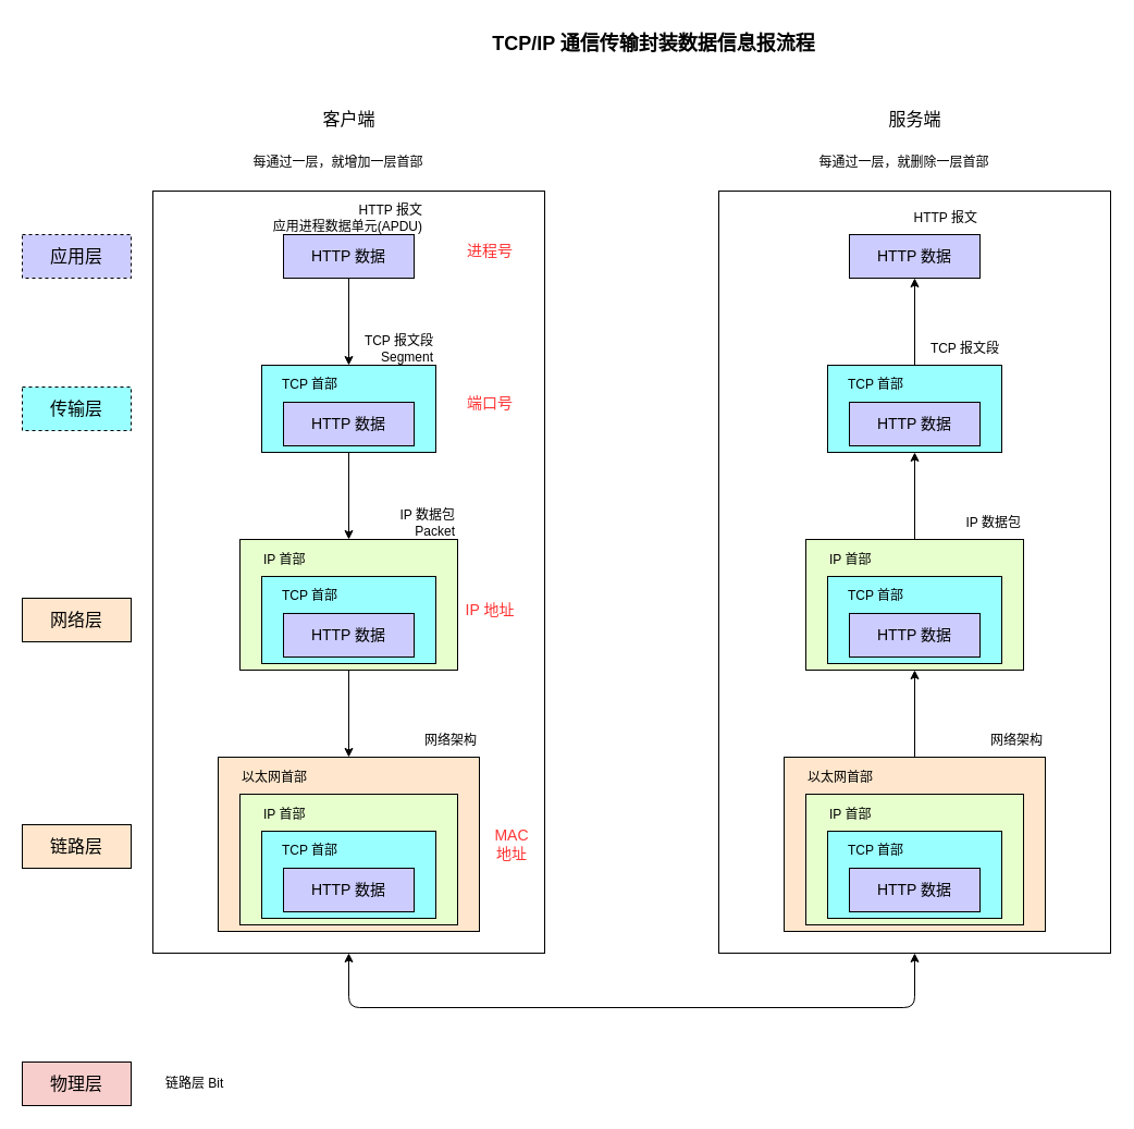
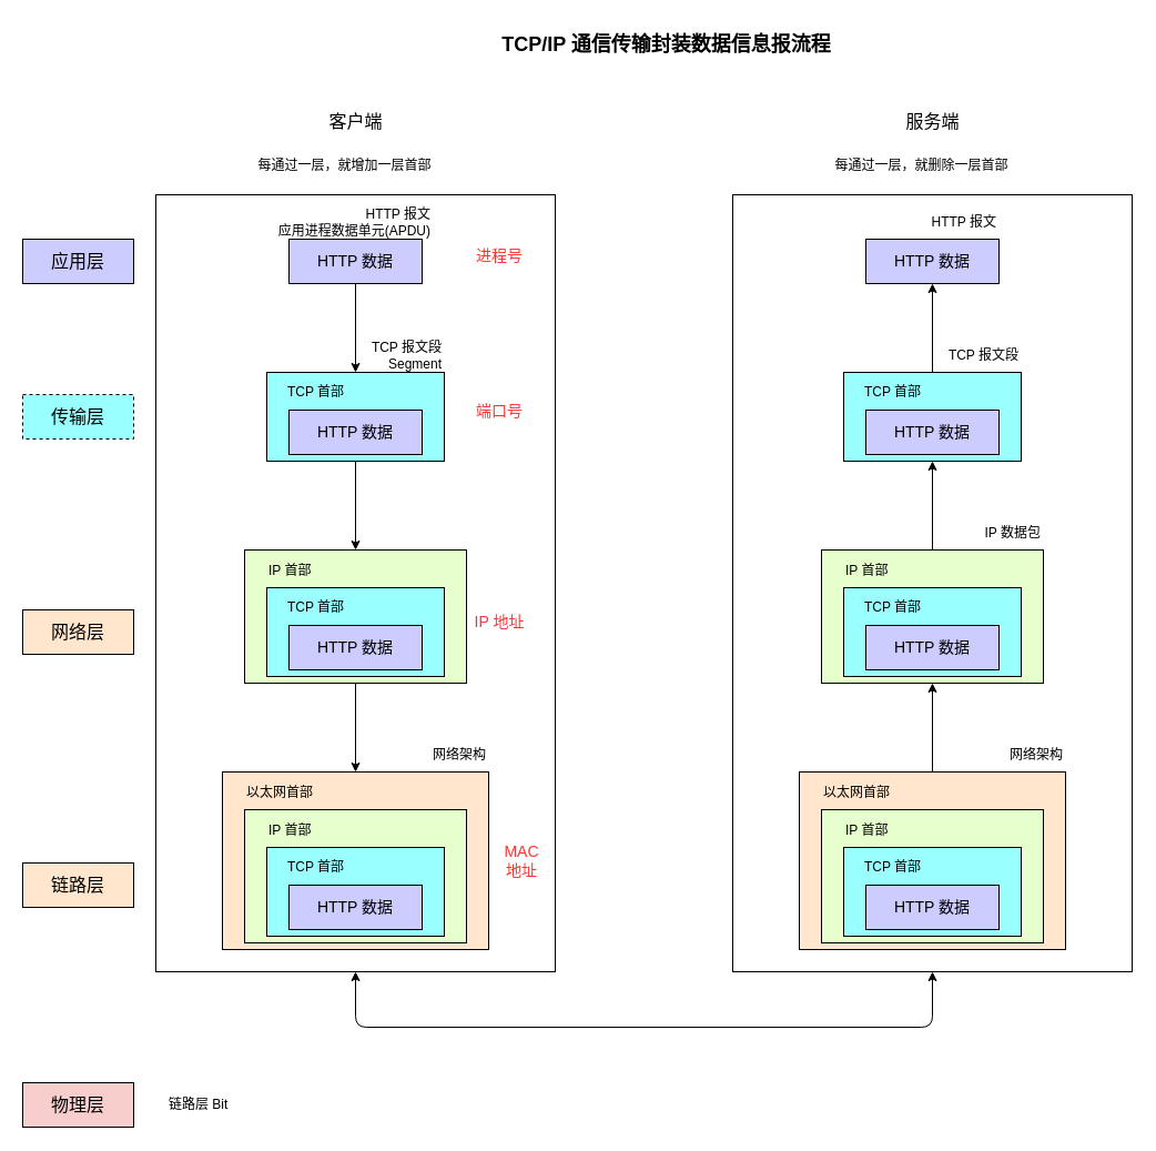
  <mxCell id="0" />
  <mxCell id="1" parent="0" />
  <mxCell id="2" value="&lt;font style=&quot;font-size: 16px;&quot;&gt;客户端&lt;/font&gt;" style="text;html=1;align=center;verticalAlign=middle;resizable=0;points=[];autosize=1;strokeColor=none;fillColor=none;" vertex="1" parent="1"><mxGeometry x="285" y="94" width="70" height="30" as="geometry" /></mxCell>
  <mxCell id="3" value="&lt;font&gt;每通过一层，就增加一层首部&lt;/font&gt;" style="text;html=1;align=center;verticalAlign=middle;resizable=0;points=[];autosize=1;strokeColor=none;fillColor=none;" vertex="1" parent="1"><mxGeometry x="220" y="134" width="180" height="30" as="geometry" /></mxCell>
- <mxCell id="4" value="应用层" style="rounded=0;whiteSpace=wrap;html=1;fontSize=16;fillColor=#CCCCFF;dashed=1;" vertex="1" parent="1"><mxGeometry x="20" y="215" width="100" height="40" as="geometry" /></mxCell>
+ <mxCell id="4" value="应用层" style="rounded=0;whiteSpace=wrap;html=1;fontSize=16;fillColor=#CCCCFF;" vertex="1" parent="1"><mxGeometry x="20" y="215" width="100" height="40" as="geometry" /></mxCell>
  <mxCell id="5" value="传输层" style="rounded=0;whiteSpace=wrap;html=1;fontSize=16;fillColor=#99FFFF;dashed=1;" vertex="1" parent="1"><mxGeometry x="20" y="355" width="100" height="40" as="geometry" /></mxCell>
  <mxCell id="6" value="网络层" style="rounded=0;whiteSpace=wrap;html=1;fontSize=16;fillColor=#ffe6cc;" vertex="1" parent="1"><mxGeometry x="20" y="549" width="100" height="40" as="geometry" /></mxCell>
- <mxCell id="7" value="链路层" style="rounded=0;whiteSpace=wrap;html=1;fontSize=16;fillColor=#FFE6CC;" vertex="1" parent="1"><mxGeometry x="20" y="757" width="100" height="40" as="geometry" /></mxCell>
+ <mxCell id="7" value="链路层" style="rounded=0;whiteSpace=wrap;html=1;fontSize=16;fillColor=#FFE6CC;" vertex="1" parent="1"><mxGeometry x="20" y="777" width="100" height="40" as="geometry" /></mxCell>
  <mxCell id="8" value="&lt;font&gt;TCP/IP 通信传输封装数据信息报流程&lt;/font&gt;" style="text;html=1;align=center;verticalAlign=middle;resizable=0;points=[];autosize=1;strokeColor=none;fillColor=none;fontSize=18;fontStyle=1" vertex="1" parent="1"><mxGeometry x="440" y="20" width="320" height="40" as="geometry" /></mxCell>
  <mxCell id="9" value="" style="group" vertex="1" connectable="0" parent="1"><mxGeometry x="140" y="175" width="360" height="700" as="geometry" /></mxCell>
  <mxCell id="10" value="" style="rounded=0;whiteSpace=wrap;html=1;" vertex="1" parent="9"><mxGeometry width="360" height="700" as="geometry" /></mxCell>
  <mxCell id="11" style="edgeStyle=none;html=1;exitX=0.5;exitY=1;exitDx=0;exitDy=0;entryX=0.5;entryY=0;entryDx=0;entryDy=0;" edge="1" parent="9" source="12" target="15"><mxGeometry relative="1" as="geometry" /></mxCell>
  <mxCell id="12" value="HTTP 数据" style="rounded=0;whiteSpace=wrap;html=1;fontSize=14;fillColor=#CCCCFF;" vertex="1" parent="9"><mxGeometry x="120" y="40" width="120" height="40" as="geometry" /></mxCell>
  <mxCell id="13" value="HTTP 报文&lt;div&gt;应用进程数据单元(APDU)&lt;/div&gt;" style="text;html=1;align=right;verticalAlign=middle;whiteSpace=wrap;rounded=0;" vertex="1" parent="9"><mxGeometry x="100" y="10" width="150" height="30" as="geometry" /></mxCell>
  <mxCell id="14" style="edgeStyle=none;html=1;exitX=0.5;exitY=1;exitDx=0;exitDy=0;entryX=0.5;entryY=0;entryDx=0;entryDy=0;" edge="1" parent="9" source="15" target="20"><mxGeometry relative="1" as="geometry" /></mxCell>
  <mxCell id="15" value="" style="rounded=0;whiteSpace=wrap;html=1;fillColor=#99FFFF;" vertex="1" parent="9"><mxGeometry x="100" y="160" width="160" height="80" as="geometry" /></mxCell>
  <mxCell id="16" value="TCP 报文段 Segment" style="text;html=1;align=right;verticalAlign=middle;whiteSpace=wrap;rounded=0;" vertex="1" parent="9"><mxGeometry x="190" y="130" width="70" height="30" as="geometry" /></mxCell>
  <mxCell id="17" value="HTTP 数据" style="rounded=0;whiteSpace=wrap;html=1;fontSize=14;fillColor=#CCCCFF;" vertex="1" parent="9"><mxGeometry x="120" y="194" width="120" height="40" as="geometry" /></mxCell>
  <mxCell id="18" value="TCP 首部" style="text;html=1;align=left;verticalAlign=middle;whiteSpace=wrap;rounded=0;" vertex="1" parent="9"><mxGeometry x="117" y="163" width="70" height="30" as="geometry" /></mxCell>
  <mxCell id="19" style="edgeStyle=none;html=1;exitX=0.5;exitY=1;exitDx=0;exitDy=0;entryX=0.5;entryY=0;entryDx=0;entryDy=0;" edge="1" parent="9" source="20" target="26"><mxGeometry relative="1" as="geometry" /></mxCell>
  <mxCell id="20" value="" style="rounded=0;whiteSpace=wrap;html=1;fillColor=#E6FFCC;" vertex="1" parent="9"><mxGeometry x="80" y="320" width="200" height="120" as="geometry" /></mxCell>
- <mxCell id="21" value="IP 数据包Packet" style="text;html=1;align=right;verticalAlign=middle;whiteSpace=wrap;rounded=0;" vertex="1" parent="9"><mxGeometry x="210" y="290" width="70" height="30" as="geometry" /></mxCell>
  <mxCell id="22" value="" style="rounded=0;whiteSpace=wrap;html=1;fillColor=#99FFFF;" vertex="1" parent="9"><mxGeometry x="100" y="354" width="160" height="80" as="geometry" /></mxCell>
  <mxCell id="23" value="HTTP 数据" style="rounded=0;whiteSpace=wrap;html=1;fontSize=14;fillColor=#CCCCFF;" vertex="1" parent="9"><mxGeometry x="120" y="388" width="120" height="40" as="geometry" /></mxCell>
  <mxCell id="24" value="TCP 首部" style="text;html=1;align=left;verticalAlign=middle;whiteSpace=wrap;rounded=0;" vertex="1" parent="9"><mxGeometry x="117" y="357" width="70" height="30" as="geometry" /></mxCell>
  <mxCell id="25" value="IP 首部" style="text;html=1;align=left;verticalAlign=middle;whiteSpace=wrap;rounded=0;" vertex="1" parent="9"><mxGeometry x="100" y="324" width="70" height="30" as="geometry" /></mxCell>
  <mxCell id="26" value="" style="rounded=0;whiteSpace=wrap;html=1;fillColor=#FFE6CC;" vertex="1" parent="9"><mxGeometry x="60" y="520" width="240" height="160" as="geometry" /></mxCell>
  <mxCell id="27" value="" style="rounded=0;whiteSpace=wrap;html=1;fillColor=#E6FFCC;" vertex="1" parent="9"><mxGeometry x="80" y="554" width="200" height="120" as="geometry" /></mxCell>
  <mxCell id="28" value="" style="rounded=0;whiteSpace=wrap;html=1;fillColor=#99FFFF;" vertex="1" parent="9"><mxGeometry x="100" y="588" width="160" height="80" as="geometry" /></mxCell>
  <mxCell id="29" value="HTTP 数据" style="rounded=0;whiteSpace=wrap;html=1;fontSize=14;fillColor=#CCCCFF;" vertex="1" parent="9"><mxGeometry x="120" y="622" width="120" height="40" as="geometry" /></mxCell>
  <mxCell id="30" value="TCP 首部" style="text;html=1;align=left;verticalAlign=middle;whiteSpace=wrap;rounded=0;" vertex="1" parent="9"><mxGeometry x="117" y="591" width="70" height="30" as="geometry" /></mxCell>
  <mxCell id="31" value="IP 首部" style="text;html=1;align=left;verticalAlign=middle;whiteSpace=wrap;rounded=0;" vertex="1" parent="9"><mxGeometry x="100" y="558" width="70" height="30" as="geometry" /></mxCell>
  <mxCell id="32" value="网络架构" style="text;html=1;align=right;verticalAlign=middle;whiteSpace=wrap;rounded=0;" vertex="1" parent="9"><mxGeometry x="230" y="490" width="70" height="30" as="geometry" /></mxCell>
  <mxCell id="33" value="以太网首部" style="text;html=1;align=left;verticalAlign=middle;whiteSpace=wrap;rounded=0;" vertex="1" parent="9"><mxGeometry x="80" y="524" width="70" height="30" as="geometry" /></mxCell>
  <mxCell id="34" value="&lt;font style=&quot;font-size: 14px; color: rgb(255, 51, 51);&quot;&gt;进程号&lt;/font&gt;" style="text;html=1;align=center;verticalAlign=middle;whiteSpace=wrap;rounded=0;" vertex="1" parent="9"><mxGeometry x="280" y="40" width="60" height="30" as="geometry" /></mxCell>
  <mxCell id="35" value="&lt;font style=&quot;font-size: 14px; color: rgb(255, 51, 51);&quot;&gt;端口号&lt;/font&gt;" style="text;html=1;align=center;verticalAlign=middle;whiteSpace=wrap;rounded=0;" vertex="1" parent="9"><mxGeometry x="280" y="180" width="60" height="30" as="geometry" /></mxCell>
  <mxCell id="36" value="&lt;font style=&quot;font-size: 14px; color: rgb(255, 51, 51);&quot;&gt;IP 地址&lt;/font&gt;" style="text;html=1;align=center;verticalAlign=middle;whiteSpace=wrap;rounded=0;" vertex="1" parent="9"><mxGeometry x="280" y="370" width="60" height="30" as="geometry" /></mxCell>
  <mxCell id="37" value="&lt;font style=&quot;font-size: 14px; color: rgb(255, 51, 51);&quot;&gt;MAC&lt;/font&gt;&lt;div&gt;&lt;font style=&quot;font-size: 14px; color: rgb(255, 51, 51);&quot;&gt;地址&lt;/font&gt;&lt;/div&gt;" style="text;html=1;align=center;verticalAlign=middle;whiteSpace=wrap;rounded=0;" vertex="1" parent="9"><mxGeometry x="300" y="585" width="60" height="30" as="geometry" /></mxCell>
  <mxCell id="38" value="&lt;span style=&quot;font-size: 16px;&quot;&gt;服务端&lt;/span&gt;" style="text;html=1;align=center;verticalAlign=middle;resizable=0;points=[];autosize=1;strokeColor=none;fillColor=none;" vertex="1" parent="1"><mxGeometry x="805" y="94" width="70" height="30" as="geometry" /></mxCell>
  <mxCell id="39" value="&lt;font&gt;每通过一层，就删除一层首部&lt;/font&gt;" style="text;html=1;align=center;verticalAlign=middle;resizable=0;points=[];autosize=1;strokeColor=none;fillColor=none;" vertex="1" parent="1"><mxGeometry x="740" y="134" width="180" height="30" as="geometry" /></mxCell>
  <mxCell id="40" value="" style="rounded=0;whiteSpace=wrap;html=1;" vertex="1" parent="1"><mxGeometry x="660" y="175" width="360" height="700" as="geometry" /></mxCell>
  <mxCell id="41" value="HTTP 数据" style="rounded=0;whiteSpace=wrap;html=1;fontSize=14;fillColor=#CCCCFF;" vertex="1" parent="1"><mxGeometry x="780" y="215" width="120" height="40" as="geometry" /></mxCell>
  <mxCell id="42" value="HTTP 报文" style="text;html=1;align=right;verticalAlign=middle;whiteSpace=wrap;rounded=0;" vertex="1" parent="1"><mxGeometry x="830" y="185" width="70" height="30" as="geometry" /></mxCell>
  <mxCell id="43" style="edgeStyle=none;html=1;exitX=0.5;exitY=0;exitDx=0;exitDy=0;entryX=0.5;entryY=1;entryDx=0;entryDy=0;" edge="1" parent="1" source="44" target="41"><mxGeometry relative="1" as="geometry" /></mxCell>
  <mxCell id="44" value="" style="rounded=0;whiteSpace=wrap;html=1;fillColor=#99FFFF;" vertex="1" parent="1"><mxGeometry x="760" y="335" width="160" height="80" as="geometry" /></mxCell>
  <mxCell id="45" value="TCP 报文段" style="text;html=1;align=right;verticalAlign=middle;whiteSpace=wrap;rounded=0;" vertex="1" parent="1"><mxGeometry x="850" y="305" width="70" height="30" as="geometry" /></mxCell>
  <mxCell id="46" value="HTTP 数据" style="rounded=0;whiteSpace=wrap;html=1;fontSize=14;fillColor=#CCCCFF;" vertex="1" parent="1"><mxGeometry x="780" y="369" width="120" height="40" as="geometry" /></mxCell>
  <mxCell id="47" value="TCP 首部" style="text;html=1;align=left;verticalAlign=middle;whiteSpace=wrap;rounded=0;" vertex="1" parent="1"><mxGeometry x="777" y="338" width="70" height="30" as="geometry" /></mxCell>
  <mxCell id="48" style="edgeStyle=none;html=1;exitX=0.5;exitY=0;exitDx=0;exitDy=0;entryX=0.5;entryY=1;entryDx=0;entryDy=0;" edge="1" parent="1" source="49" target="44"><mxGeometry relative="1" as="geometry" /></mxCell>
  <mxCell id="49" value="" style="rounded=0;whiteSpace=wrap;html=1;fillColor=#E6FFCC;" vertex="1" parent="1"><mxGeometry x="740" y="495" width="200" height="120" as="geometry" /></mxCell>
  <mxCell id="50" value="IP 数据包" style="text;html=1;align=right;verticalAlign=middle;whiteSpace=wrap;rounded=0;" vertex="1" parent="1"><mxGeometry x="870" y="465" width="70" height="30" as="geometry" /></mxCell>
  <mxCell id="51" value="" style="rounded=0;whiteSpace=wrap;html=1;fillColor=#99FFFF;" vertex="1" parent="1"><mxGeometry x="760" y="529" width="160" height="80" as="geometry" /></mxCell>
  <mxCell id="52" value="HTTP 数据" style="rounded=0;whiteSpace=wrap;html=1;fontSize=14;fillColor=#CCCCFF;" vertex="1" parent="1"><mxGeometry x="780" y="563" width="120" height="40" as="geometry" /></mxCell>
  <mxCell id="53" value="TCP 首部" style="text;html=1;align=left;verticalAlign=middle;whiteSpace=wrap;rounded=0;" vertex="1" parent="1"><mxGeometry x="777" y="532" width="70" height="30" as="geometry" /></mxCell>
  <mxCell id="54" value="IP 首部" style="text;html=1;align=left;verticalAlign=middle;whiteSpace=wrap;rounded=0;" vertex="1" parent="1"><mxGeometry x="760" y="499" width="70" height="30" as="geometry" /></mxCell>
  <mxCell id="55" style="edgeStyle=none;html=1;exitX=0.5;exitY=0;exitDx=0;exitDy=0;entryX=0.5;entryY=1;entryDx=0;entryDy=0;" edge="1" parent="1" source="56" target="49"><mxGeometry relative="1" as="geometry" /></mxCell>
  <mxCell id="56" value="" style="rounded=0;whiteSpace=wrap;html=1;fillColor=#FFE6CC;" vertex="1" parent="1"><mxGeometry x="720" y="695" width="240" height="160" as="geometry" /></mxCell>
  <mxCell id="57" value="" style="rounded=0;whiteSpace=wrap;html=1;fillColor=#E6FFCC;" vertex="1" parent="1"><mxGeometry x="740" y="729" width="200" height="120" as="geometry" /></mxCell>
  <mxCell id="58" value="" style="rounded=0;whiteSpace=wrap;html=1;fillColor=#99FFFF;" vertex="1" parent="1"><mxGeometry x="760" y="763" width="160" height="80" as="geometry" /></mxCell>
  <mxCell id="59" value="HTTP 数据" style="rounded=0;whiteSpace=wrap;html=1;fontSize=14;fillColor=#CCCCFF;" vertex="1" parent="1"><mxGeometry x="780" y="797" width="120" height="40" as="geometry" /></mxCell>
  <mxCell id="60" value="TCP 首部" style="text;html=1;align=left;verticalAlign=middle;whiteSpace=wrap;rounded=0;" vertex="1" parent="1"><mxGeometry x="777" y="766" width="70" height="30" as="geometry" /></mxCell>
  <mxCell id="61" value="IP 首部" style="text;html=1;align=left;verticalAlign=middle;whiteSpace=wrap;rounded=0;" vertex="1" parent="1"><mxGeometry x="760" y="733" width="70" height="30" as="geometry" /></mxCell>
  <mxCell id="62" value="网络架构" style="text;html=1;align=right;verticalAlign=middle;whiteSpace=wrap;rounded=0;" vertex="1" parent="1"><mxGeometry x="890" y="665" width="70" height="30" as="geometry" /></mxCell>
  <mxCell id="63" value="以太网首部" style="text;html=1;align=left;verticalAlign=middle;whiteSpace=wrap;rounded=0;" vertex="1" parent="1"><mxGeometry x="740" y="699" width="70" height="30" as="geometry" /></mxCell>
  <mxCell id="64" style="edgeStyle=elbowEdgeStyle;html=1;exitX=0.5;exitY=1;exitDx=0;exitDy=0;entryX=0.5;entryY=1;entryDx=0;entryDy=0;elbow=vertical;endArrow=classic;endFill=1;startArrow=classic;startFill=1;" edge="1" parent="1" source="10" target="40"><mxGeometry relative="1" as="geometry"><Array as="points"><mxPoint x="580" y="925" /></Array></mxGeometry></mxCell>
  <mxCell id="65" value="物理层" style="rounded=0;whiteSpace=wrap;html=1;fontSize=16;fillColor=#f8cecc;" vertex="1" parent="1"><mxGeometry x="20" y="975" width="100" height="40" as="geometry" /></mxCell>
  <mxCell id="66" value="链路层 Bit" style="text;html=1;align=left;verticalAlign=middle;whiteSpace=wrap;rounded=0;" vertex="1" parent="1"><mxGeometry x="150" y="980" width="70" height="30" as="geometry" /></mxCell>
